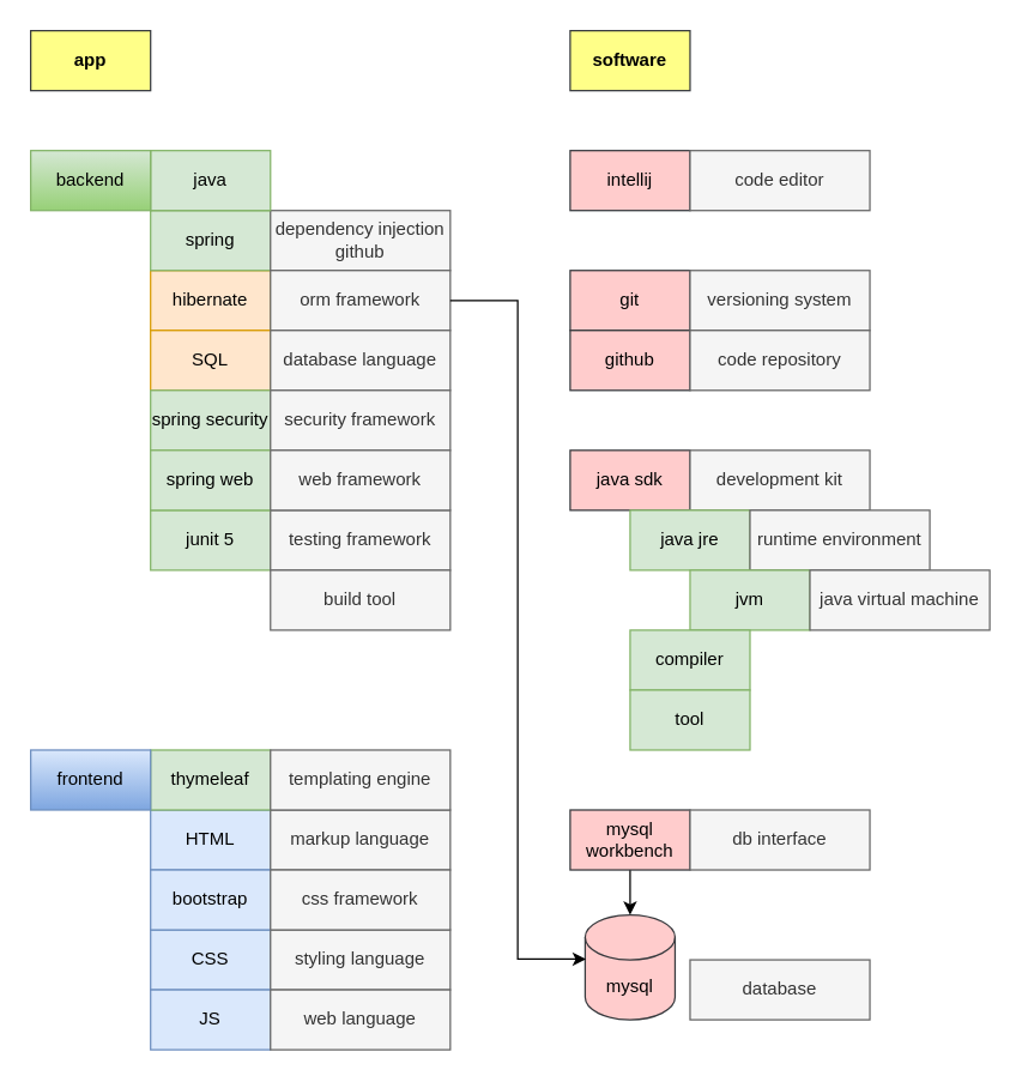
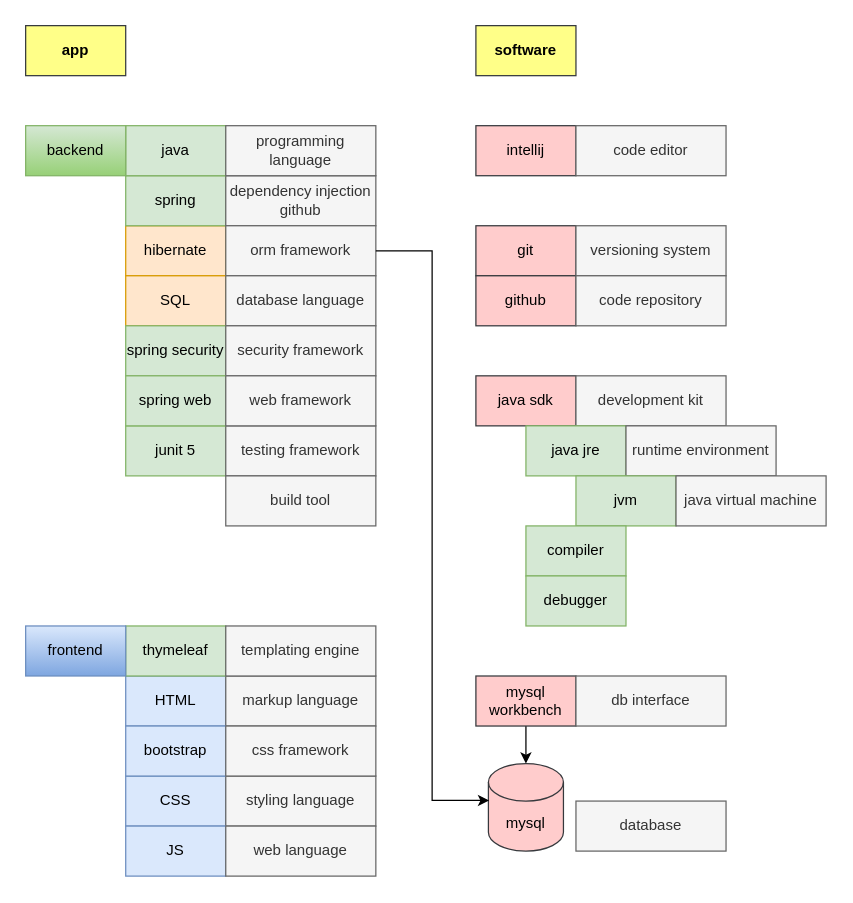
  <mxCell id="0" />
  <mxCell id="1" parent="0" />
  <mxCell id="2" style="edgeStyle=orthogonalEdgeStyle;rounded=0;orthogonalLoop=1;jettySize=auto;html=1;" parent="1" source="3" target="13" edge="1"><mxGeometry relative="1" as="geometry" /></mxCell>
  <mxCell id="3" value="mysql&lt;br&gt;workbench" style="rounded=0;whiteSpace=wrap;html=1;fillColor=#ffcccc;strokeColor=#36393d;" parent="1" vertex="1"><mxGeometry x="380" y="540" width="80" height="40" as="geometry" /></mxCell>
  <mxCell id="4" value="HTML" style="rounded=0;whiteSpace=wrap;html=1;fillColor=#dae8fc;strokeColor=#6c8ebf;" parent="1" vertex="1"><mxGeometry x="100" y="540" width="80" height="40" as="geometry" /></mxCell>
  <mxCell id="5" value="CSS" style="rounded=0;whiteSpace=wrap;html=1;fillColor=#dae8fc;strokeColor=#6c8ebf;" parent="1" vertex="1"><mxGeometry x="100" y="620" width="80" height="40" as="geometry" /></mxCell>
  <mxCell id="6" value="hibernate" style="rounded=0;whiteSpace=wrap;html=1;fillColor=#ffe6cc;strokeColor=#d79b00;" parent="1" vertex="1"><mxGeometry x="100" y="180" width="80" height="40" as="geometry" /></mxCell>
  <mxCell id="7" value="spring" style="rounded=0;whiteSpace=wrap;html=1;fillColor=#d5e8d4;strokeColor=#82b366;" parent="1" vertex="1"><mxGeometry x="100" y="140" width="80" height="40" as="geometry" /></mxCell>
  <mxCell id="8" value="dependency injection github" style="rounded=0;whiteSpace=wrap;html=1;fillColor=#f5f5f5;strokeColor=#666666;fontColor=#333333;" parent="1" vertex="1"><mxGeometry x="180" y="140" width="120" height="40" as="geometry" /></mxCell>
  <mxCell id="9" value="orm framework" style="rounded=0;whiteSpace=wrap;html=1;fillColor=#f5f5f5;strokeColor=#666666;fontColor=#333333;" parent="1" vertex="1"><mxGeometry x="180" y="180" width="120" height="40" as="geometry" /></mxCell>
  <mxCell id="10" value="markup language" style="rounded=0;whiteSpace=wrap;html=1;fillColor=#f5f5f5;strokeColor=#666666;fontColor=#333333;" parent="1" vertex="1"><mxGeometry x="180" y="540" width="120" height="40" as="geometry" /></mxCell>
  <mxCell id="11" value="styling language" style="rounded=0;whiteSpace=wrap;html=1;fillColor=#f5f5f5;strokeColor=#666666;fontColor=#333333;" parent="1" vertex="1"><mxGeometry x="180" y="620" width="120" height="40" as="geometry" /></mxCell>
  <mxCell id="12" value="db interface" style="rounded=0;whiteSpace=wrap;html=1;fillColor=#f5f5f5;strokeColor=#666666;fontColor=#333333;" parent="1" vertex="1"><mxGeometry x="460" y="540" width="120" height="40" as="geometry" /></mxCell>
  <mxCell id="13" value="mysql" style="shape=cylinder3;whiteSpace=wrap;html=1;boundedLbl=1;backgroundOutline=1;size=15;fillColor=#ffcccc;strokeColor=#36393d;" parent="1" vertex="1"><mxGeometry x="390" y="610" width="60" height="70" as="geometry" /></mxCell>
  <mxCell id="14" value="SQL" style="rounded=0;whiteSpace=wrap;html=1;fillColor=#ffe6cc;strokeColor=#d79b00;" parent="1" vertex="1"><mxGeometry x="100" y="220" width="80" height="40" as="geometry" /></mxCell>
  <mxCell id="15" style="edgeStyle=orthogonalEdgeStyle;rounded=0;orthogonalLoop=1;jettySize=auto;html=1;entryX=0.01;entryY=0.422;entryDx=0;entryDy=0;entryPerimeter=0;exitX=1;exitY=0.5;exitDx=0;exitDy=0;" parent="1" source="9" target="13" edge="1"><mxGeometry relative="1" as="geometry" /></mxCell>
  <mxCell id="16" value="database language" style="rounded=0;whiteSpace=wrap;html=1;fillColor=#f5f5f5;strokeColor=#666666;fontColor=#333333;" parent="1" vertex="1"><mxGeometry x="180" y="220" width="120" height="40" as="geometry" /></mxCell>
  <mxCell id="17" value="database" style="rounded=0;whiteSpace=wrap;html=1;fillColor=#f5f5f5;strokeColor=#666666;fontColor=#333333;" parent="1" vertex="1"><mxGeometry x="460" y="640" width="120" height="40" as="geometry" /></mxCell>
  <mxCell id="18" value="junit 5" style="rounded=0;whiteSpace=wrap;html=1;fillColor=#d5e8d4;strokeColor=#82b366;" parent="1" vertex="1"><mxGeometry x="100" y="340" width="80" height="40" as="geometry" /></mxCell>
  <mxCell id="19" value="testing framework" style="rounded=0;whiteSpace=wrap;html=1;fillColor=#f5f5f5;strokeColor=#666666;fontColor=#333333;" parent="1" vertex="1"><mxGeometry x="180" y="340" width="120" height="40" as="geometry" /></mxCell>
  <mxCell id="20" value="app" style="rounded=0;whiteSpace=wrap;html=1;fontStyle=1;fillColor=#ffff88;strokeColor=#36393d;" parent="1" vertex="1"><mxGeometry x="20" y="20" width="80" height="40" as="geometry" /></mxCell>
  <mxCell id="21" value="software" style="rounded=0;whiteSpace=wrap;html=1;fillColor=#ffff88;strokeColor=#36393d;fontStyle=1" parent="1" vertex="1"><mxGeometry x="380" y="20" width="80" height="40" as="geometry" /></mxCell>
  <mxCell id="22" value="java" style="rounded=0;whiteSpace=wrap;html=1;fillColor=#d5e8d4;strokeColor=#82b366;" parent="1" vertex="1"><mxGeometry x="100" y="100" width="80" height="40" as="geometry" /></mxCell>
+ <mxCell id="23" value="programming language" style="rounded=0;whiteSpace=wrap;html=1;fillColor=#f5f5f5;strokeColor=#666666;fontColor=#333333;" parent="1" vertex="1"><mxGeometry x="180" y="100" width="120" height="40" as="geometry" /></mxCell>
  <mxCell id="24" value="java sdk" style="rounded=0;whiteSpace=wrap;html=1;fillColor=#ffcccc;strokeColor=#36393d;" parent="1" vertex="1"><mxGeometry x="380" y="300" width="80" height="40" as="geometry" /></mxCell>
  <mxCell id="25" value="development kit" style="rounded=0;whiteSpace=wrap;html=1;fillColor=#f5f5f5;strokeColor=#666666;fontColor=#333333;" parent="1" vertex="1"><mxGeometry x="460" y="300" width="120" height="40" as="geometry" /></mxCell>
  <mxCell id="26" value="java jre" style="rounded=0;whiteSpace=wrap;html=1;fillColor=#d5e8d4;strokeColor=#82b366;" parent="1" vertex="1"><mxGeometry x="420" y="340" width="80" height="40" as="geometry" /></mxCell>
  <mxCell id="27" value="runtime environment" style="rounded=0;whiteSpace=wrap;html=1;fillColor=#f5f5f5;strokeColor=#666666;fontColor=#333333;" parent="1" vertex="1"><mxGeometry x="500" y="340" width="120" height="40" as="geometry" /></mxCell>
  <mxCell id="28" value="jvm" style="rounded=0;whiteSpace=wrap;html=1;fillColor=#d5e8d4;strokeColor=#82b366;" parent="1" vertex="1"><mxGeometry x="460" y="380" width="80" height="40" as="geometry" /></mxCell>
  <mxCell id="29" value="java virtual machine" style="rounded=0;whiteSpace=wrap;html=1;fillColor=#f5f5f5;strokeColor=#666666;fontColor=#333333;" parent="1" vertex="1"><mxGeometry x="540" y="380" width="120" height="40" as="geometry" /></mxCell>
  <mxCell id="30" value="compiler" style="rounded=0;whiteSpace=wrap;html=1;fillColor=#d5e8d4;strokeColor=#82b366;" parent="1" vertex="1"><mxGeometry x="420" y="420" width="80" height="40" as="geometry" /></mxCell>
- <mxCell id="31" value="tool" style="rounded=0;whiteSpace=wrap;html=1;fillColor=#d5e8d4;strokeColor=#82b366;" parent="1" vertex="1"><mxGeometry x="420" y="460" width="80" height="40" as="geometry" /></mxCell>
+ <mxCell id="31" value="debugger" style="rounded=0;whiteSpace=wrap;html=1;fillColor=#d5e8d4;strokeColor=#82b366;" parent="1" vertex="1"><mxGeometry x="420" y="460" width="80" height="40" as="geometry" /></mxCell>
  <mxCell id="32" value="intellij" style="rounded=0;whiteSpace=wrap;html=1;fillColor=#ffcccc;strokeColor=#36393d;" parent="1" vertex="1"><mxGeometry x="380" y="100" width="80" height="40" as="geometry" /></mxCell>
  <mxCell id="33" value="code editor" style="rounded=0;whiteSpace=wrap;html=1;fillColor=#f5f5f5;strokeColor=#666666;fontColor=#333333;" parent="1" vertex="1"><mxGeometry x="460" y="100" width="120" height="40" as="geometry" /></mxCell>
  <mxCell id="34" value="git" style="rounded=0;whiteSpace=wrap;html=1;fillColor=#ffcccc;strokeColor=#36393d;" parent="1" vertex="1"><mxGeometry x="380" y="180" width="80" height="40" as="geometry" /></mxCell>
  <mxCell id="35" value="versioning system" style="rounded=0;whiteSpace=wrap;html=1;fillColor=#f5f5f5;strokeColor=#666666;fontColor=#333333;" parent="1" vertex="1"><mxGeometry x="460" y="180" width="120" height="40" as="geometry" /></mxCell>
  <mxCell id="36" value="spring security" style="rounded=0;whiteSpace=wrap;html=1;fillColor=#d5e8d4;strokeColor=#82b366;" parent="1" vertex="1"><mxGeometry x="100" y="260" width="80" height="40" as="geometry" /></mxCell>
  <mxCell id="37" value="security framework" style="rounded=0;whiteSpace=wrap;html=1;fillColor=#f5f5f5;strokeColor=#666666;fontColor=#333333;" parent="1" vertex="1"><mxGeometry x="180" y="260" width="120" height="40" as="geometry" /></mxCell>
  <mxCell id="38" value="spring web" style="rounded=0;whiteSpace=wrap;html=1;fillColor=#d5e8d4;strokeColor=#82b366;" parent="1" vertex="1"><mxGeometry x="100" y="300" width="80" height="40" as="geometry" /></mxCell>
  <mxCell id="39" value="web framework" style="rounded=0;whiteSpace=wrap;html=1;fillColor=#f5f5f5;strokeColor=#666666;fontColor=#333333;" parent="1" vertex="1"><mxGeometry x="180" y="300" width="120" height="40" as="geometry" /></mxCell>
  <mxCell id="40" value="thymeleaf" style="rounded=0;whiteSpace=wrap;html=1;fillColor=#d5e8d4;strokeColor=#82b366;" parent="1" vertex="1"><mxGeometry x="100" y="500" width="80" height="40" as="geometry" /></mxCell>
  <mxCell id="41" value="templating engine" style="rounded=0;whiteSpace=wrap;html=1;fillColor=#f5f5f5;strokeColor=#666666;fontColor=#333333;" parent="1" vertex="1"><mxGeometry x="180" y="500" width="120" height="40" as="geometry" /></mxCell>
  <mxCell id="42" value="JS" style="rounded=0;whiteSpace=wrap;html=1;fillColor=#dae8fc;strokeColor=#6c8ebf;" parent="1" vertex="1"><mxGeometry x="100" y="660" width="80" height="40" as="geometry" /></mxCell>
  <mxCell id="43" value="web language" style="rounded=0;whiteSpace=wrap;html=1;fillColor=#f5f5f5;strokeColor=#666666;fontColor=#333333;" parent="1" vertex="1"><mxGeometry x="180" y="660" width="120" height="40" as="geometry" /></mxCell>
  <mxCell id="44" value="bootstrap" style="rounded=0;whiteSpace=wrap;html=1;fillColor=#dae8fc;strokeColor=#6c8ebf;" parent="1" vertex="1"><mxGeometry x="100" y="580" width="80" height="40" as="geometry" /></mxCell>
  <mxCell id="45" value="css framework" style="rounded=0;whiteSpace=wrap;html=1;fillColor=#f5f5f5;strokeColor=#666666;fontColor=#333333;" parent="1" vertex="1"><mxGeometry x="180" y="580" width="120" height="40" as="geometry" /></mxCell>
  <mxCell id="46" value="github" style="rounded=0;whiteSpace=wrap;html=1;fillColor=#ffcccc;strokeColor=#36393d;" vertex="1" parent="1"><mxGeometry x="380" y="220" width="80" height="40" as="geometry" /></mxCell>
  <mxCell id="47" value="code repository" style="rounded=0;whiteSpace=wrap;html=1;fillColor=#f5f5f5;strokeColor=#666666;fontColor=#333333;" vertex="1" parent="1"><mxGeometry x="460" y="220" width="120" height="40" as="geometry" /></mxCell>
  <mxCell id="48" value="backend" style="rounded=0;whiteSpace=wrap;html=1;fillColor=#d5e8d4;strokeColor=#82b366;gradientColor=#97d077;" vertex="1" parent="1"><mxGeometry x="20" y="100" width="80" height="40" as="geometry" /></mxCell>
  <mxCell id="49" value="frontend" style="rounded=0;whiteSpace=wrap;html=1;fillColor=#dae8fc;strokeColor=#6c8ebf;gradientColor=#7ea6e0;" vertex="1" parent="1"><mxGeometry x="20" y="500" width="80" height="40" as="geometry" /></mxCell>
  <mxCell id="50" value="build tool" style="rounded=0;whiteSpace=wrap;html=1;fillColor=#f5f5f5;strokeColor=#666666;fontColor=#333333;" vertex="1" parent="1"><mxGeometry x="180" y="380" width="120" height="40" as="geometry" /></mxCell>
